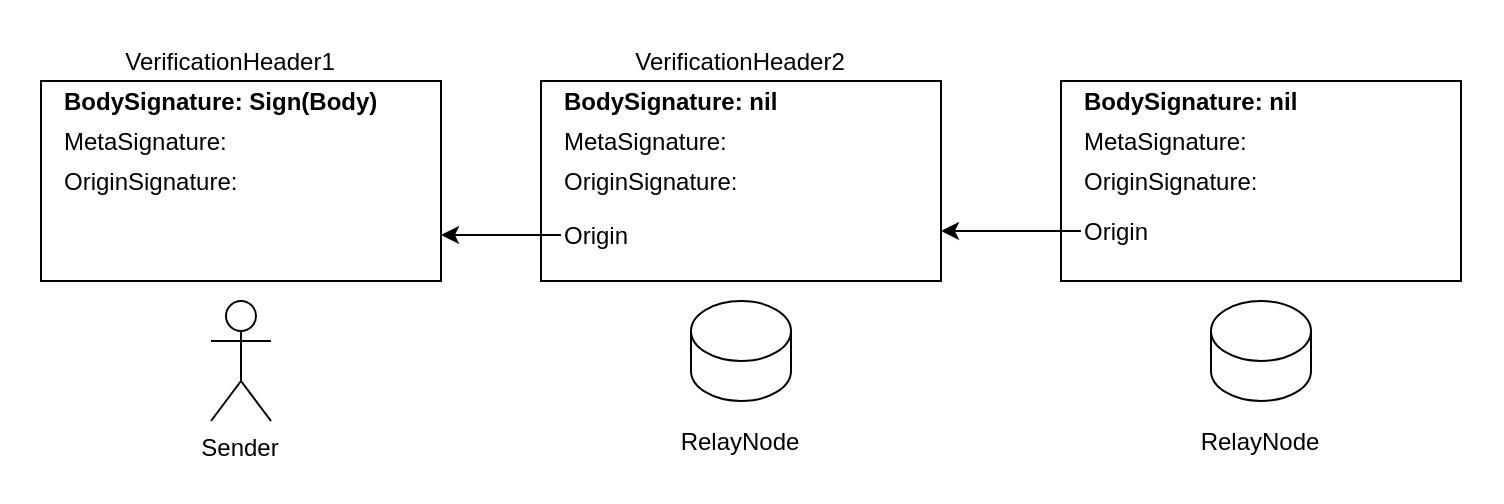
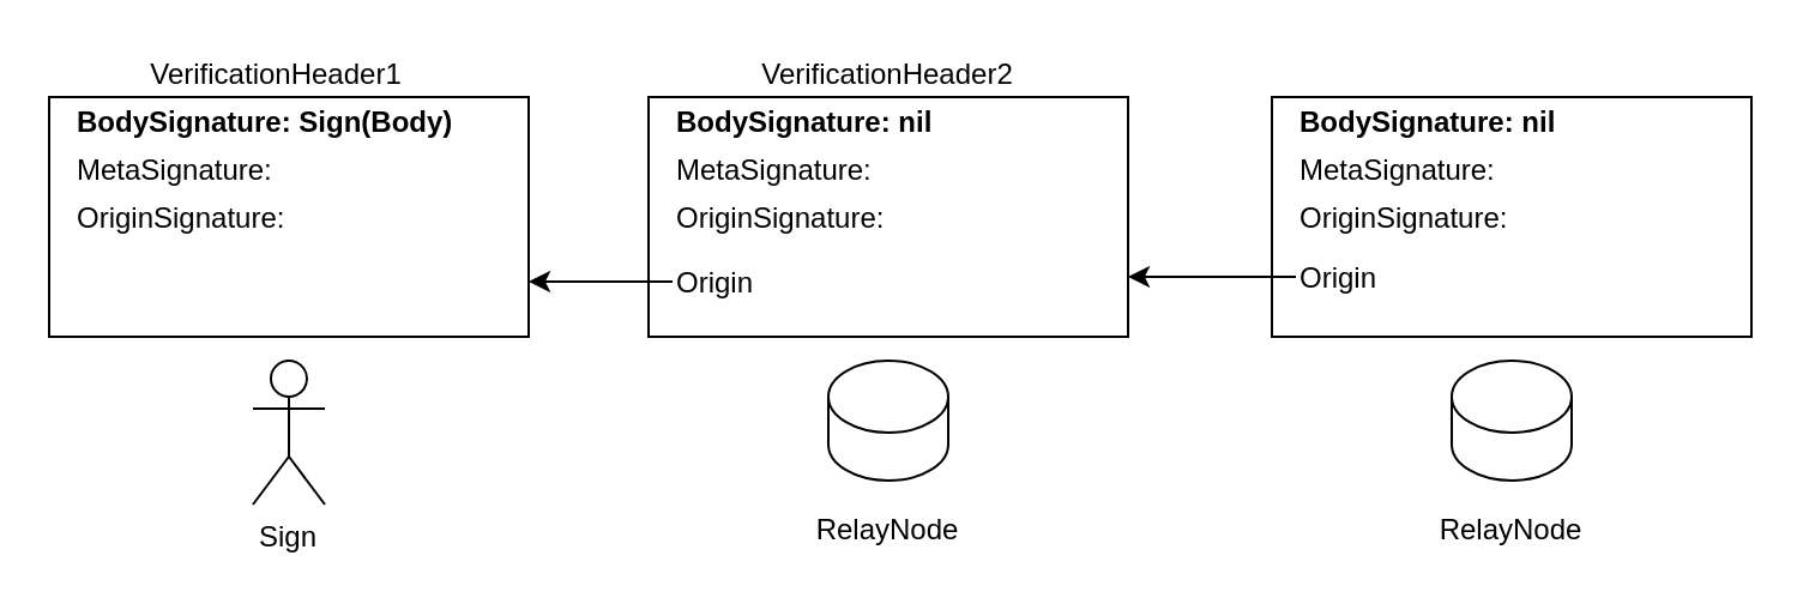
  <mxCell id="0" />
  <mxCell id="1" parent="0" />
  <mxCell id="2" value="" style="rounded=0;" parent="1" vertex="1"><mxGeometry x="20" y="40" width="200" height="100" as="geometry" /></mxCell>
- <mxCell id="3" value="Sender" style="shape=umlActor;verticalLabelPosition=bottom;verticalAlign=top;outlineConnect=0;" parent="1" vertex="1"><mxGeometry x="105" y="150" width="30" height="60" as="geometry" /></mxCell>
+ <mxCell id="3" value="Sign" style="shape=umlActor;verticalLabelPosition=bottom;verticalAlign=top;outlineConnect=0;" parent="1" vertex="1"><mxGeometry x="105" y="150" width="30" height="60" as="geometry" /></mxCell>
  <mxCell id="4" value="" style="rounded=0;" parent="1" vertex="1"><mxGeometry x="270" y="40" width="200" height="100" as="geometry" /></mxCell>
  <mxCell id="5" value="VerificationHeader2" style="text;strokeColor=none;fillColor=none;align=center;verticalAlign=middle;rounded=0;" parent="1" vertex="1"><mxGeometry x="350" y="20" width="40" height="20" as="geometry" /></mxCell>
  <mxCell id="6" value="" style="shape=cylinder3;boundedLbl=1;backgroundOutline=1;size=15;" parent="1" vertex="1"><mxGeometry x="345" y="150" width="50" height="50" as="geometry" /></mxCell>
  <mxCell id="7" value="RelayNode" style="text;strokeColor=none;fillColor=none;align=center;verticalAlign=middle;rounded=0;" parent="1" vertex="1"><mxGeometry x="350" y="210" width="40" height="20" as="geometry" /></mxCell>
  <mxCell id="8" value="BodySignature: nil" style="text;strokeColor=none;fillColor=none;align=left;verticalAlign=middle;rounded=0;fontStyle=1" parent="1" vertex="1"><mxGeometry x="280" y="40" width="110" height="20" as="geometry" /></mxCell>
  <mxCell id="9" value="" style="edgeStyle=orthogonalEdgeStyle;rounded=0;orthogonalLoop=1;jettySize=auto;exitX=0;exitY=0.5;exitDx=0;exitDy=0;" parent="1" source="10" edge="1"><mxGeometry relative="1" as="geometry"><mxPoint x="220" y="117" as="targetPoint" /></mxGeometry></mxCell>
  <mxCell id="10" value="Origin" style="text;strokeColor=none;fillColor=none;align=left;verticalAlign=middle;rounded=0;fontStyle=0" parent="1" vertex="1"><mxGeometry x="280" y="107" width="40" height="20" as="geometry" /></mxCell>
  <mxCell id="11" value="MetaSignature:" style="text;strokeColor=none;fillColor=none;align=left;verticalAlign=middle;rounded=0;" parent="1" vertex="1"><mxGeometry x="280" y="60" width="40" height="20" as="geometry" /></mxCell>
  <mxCell id="12" value="OriginSignature:" style="text;strokeColor=none;fillColor=none;align=left;verticalAlign=middle;rounded=0;" parent="1" vertex="1"><mxGeometry x="280" y="80" width="40" height="20" as="geometry" /></mxCell>
  <mxCell id="13" value="BodySignature: Sign(Body)" style="text;strokeColor=none;fillColor=none;align=left;verticalAlign=middle;rounded=0;fontStyle=1" parent="1" vertex="1"><mxGeometry x="30" y="40" width="210" height="20" as="geometry" /></mxCell>
  <mxCell id="14" value="MetaSignature:" style="text;strokeColor=none;fillColor=none;align=left;verticalAlign=middle;rounded=0;" parent="1" vertex="1"><mxGeometry x="30" y="60" width="40" height="20" as="geometry" /></mxCell>
  <mxCell id="15" value="OriginSignature:" style="text;strokeColor=none;fillColor=none;align=left;verticalAlign=middle;rounded=0;" parent="1" vertex="1"><mxGeometry x="30" y="80" width="40" height="20" as="geometry" /></mxCell>
  <mxCell id="16" value="" style="rounded=0;" parent="1" vertex="1"><mxGeometry x="530" y="40" width="200" height="100" as="geometry" /></mxCell>
  <mxCell id="17" value="" style="shape=cylinder3;boundedLbl=1;backgroundOutline=1;size=15;" parent="1" vertex="1"><mxGeometry x="605" y="150" width="50" height="50" as="geometry" /></mxCell>
  <mxCell id="18" value="BodySignature: nil" style="text;strokeColor=none;fillColor=none;align=left;verticalAlign=middle;rounded=0;fontStyle=1" parent="1" vertex="1"><mxGeometry x="540" y="40" width="110" height="20" as="geometry" /></mxCell>
  <mxCell id="19" value="" style="edgeStyle=orthogonalEdgeStyle;rounded=0;orthogonalLoop=1;jettySize=auto;exitX=0;exitY=0.5;exitDx=0;exitDy=0;entryX=1;entryY=0.75;entryDx=0;entryDy=0;" parent="1" source="20" target="4" edge="1"><mxGeometry relative="1" as="geometry" /></mxCell>
  <mxCell id="20" value="Origin" style="text;strokeColor=none;fillColor=none;align=left;verticalAlign=middle;rounded=0;fontStyle=0" parent="1" vertex="1"><mxGeometry x="540" y="105" width="40" height="20" as="geometry" /></mxCell>
  <mxCell id="21" value="MetaSignature:" style="text;strokeColor=none;fillColor=none;align=left;verticalAlign=middle;rounded=0;" parent="1" vertex="1"><mxGeometry x="540" y="60" width="40" height="20" as="geometry" /></mxCell>
  <mxCell id="22" value="OriginSignature:" style="text;strokeColor=none;fillColor=none;align=left;verticalAlign=middle;rounded=0;" parent="1" vertex="1"><mxGeometry x="540" y="80" width="40" height="20" as="geometry" /></mxCell>
  <mxCell id="23" value="RelayNode" style="text;strokeColor=none;fillColor=none;align=center;verticalAlign=middle;rounded=0;" parent="1" vertex="1"><mxGeometry x="610" y="210" width="40" height="20" as="geometry" /></mxCell>
  <mxCell id="24" value="VerificationHeader1" style="text;strokeColor=none;fillColor=none;align=center;verticalAlign=middle;rounded=0;" parent="1" vertex="1"><mxGeometry x="95" y="20" width="40" height="20" as="geometry" /></mxCell>
